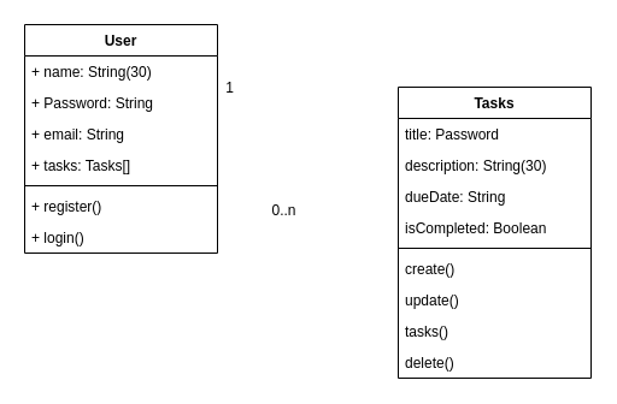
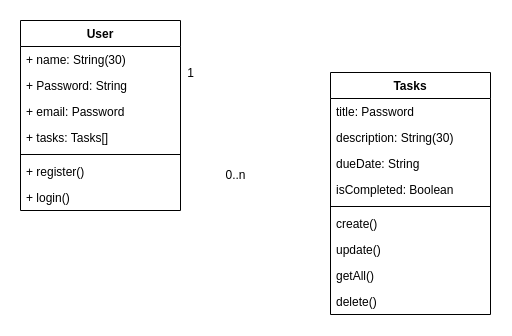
  <mxCell id="0" />
  <mxCell id="1" parent="0" />
  <mxCell id="2" value="User" style="swimlane;fontStyle=1;align=center;verticalAlign=top;childLayout=stackLayout;horizontal=1;startSize=26;horizontalStack=0;resizeParent=1;resizeParentMax=0;resizeLast=0;collapsible=1;marginBottom=0;whiteSpace=wrap;html=1;" vertex="1" parent="1"><mxGeometry x="20" y="20" width="160" height="190" as="geometry" /></mxCell>
  <mxCell id="3" value="+ name: String(30)" style="text;strokeColor=none;fillColor=none;align=left;verticalAlign=top;spacingLeft=4;spacingRight=4;overflow=hidden;rotatable=0;points=[[0,0.5],[1,0.5]];portConstraint=eastwest;whiteSpace=wrap;html=1;" vertex="1" parent="2"><mxGeometry y="26" width="160" height="26" as="geometry" /></mxCell>
  <mxCell id="4" value="+ Password: String" style="text;strokeColor=none;fillColor=none;align=left;verticalAlign=top;spacingLeft=4;spacingRight=4;overflow=hidden;rotatable=0;points=[[0,0.5],[1,0.5]];portConstraint=eastwest;whiteSpace=wrap;html=1;" vertex="1" parent="2"><mxGeometry y="52" width="160" height="26" as="geometry" /></mxCell>
- <mxCell id="5" value="+ email: String" style="text;strokeColor=none;fillColor=none;align=left;verticalAlign=top;spacingLeft=4;spacingRight=4;overflow=hidden;rotatable=0;points=[[0,0.5],[1,0.5]];portConstraint=eastwest;whiteSpace=wrap;html=1;" vertex="1" parent="2"><mxGeometry y="78" width="160" height="26" as="geometry" /></mxCell>
+ <mxCell id="5" value="+ email: Password" style="text;strokeColor=none;fillColor=none;align=left;verticalAlign=top;spacingLeft=4;spacingRight=4;overflow=hidden;rotatable=0;points=[[0,0.5],[1,0.5]];portConstraint=eastwest;whiteSpace=wrap;html=1;" vertex="1" parent="2"><mxGeometry y="78" width="160" height="26" as="geometry" /></mxCell>
  <mxCell id="6" value="+ tasks: Tasks[]" style="text;strokeColor=none;fillColor=none;align=left;verticalAlign=top;spacingLeft=4;spacingRight=4;overflow=hidden;rotatable=0;points=[[0,0.5],[1,0.5]];portConstraint=eastwest;whiteSpace=wrap;html=1;" vertex="1" parent="2"><mxGeometry y="104" width="160" height="26" as="geometry" /></mxCell>
  <mxCell id="7" value="" style="line;strokeWidth=1;fillColor=none;align=left;verticalAlign=middle;spacingTop=-1;spacingLeft=3;spacingRight=3;rotatable=0;labelPosition=right;points=[];portConstraint=eastwest;strokeColor=inherit;" vertex="1" parent="2"><mxGeometry y="130" width="160" height="8" as="geometry" /></mxCell>
  <mxCell id="8" value="+ register()" style="text;strokeColor=none;fillColor=none;align=left;verticalAlign=top;spacingLeft=4;spacingRight=4;overflow=hidden;rotatable=0;points=[[0,0.5],[1,0.5]];portConstraint=eastwest;whiteSpace=wrap;html=1;" vertex="1" parent="2"><mxGeometry y="138" width="160" height="26" as="geometry" /></mxCell>
  <mxCell id="9" value="+ login()" style="text;strokeColor=none;fillColor=none;align=left;verticalAlign=top;spacingLeft=4;spacingRight=4;overflow=hidden;rotatable=0;points=[[0,0.5],[1,0.5]];portConstraint=eastwest;whiteSpace=wrap;html=1;" vertex="1" parent="2"><mxGeometry y="164" width="160" height="26" as="geometry" /></mxCell>
  <mxCell id="10" value="Tasks" style="swimlane;fontStyle=1;align=center;verticalAlign=top;childLayout=stackLayout;horizontal=1;startSize=26;horizontalStack=0;resizeParent=1;resizeParentMax=0;resizeLast=0;collapsible=1;marginBottom=0;whiteSpace=wrap;html=1;" vertex="1" parent="1"><mxGeometry x="330" y="72" width="160" height="242" as="geometry" /></mxCell>
  <mxCell id="11" value="title: Password" style="text;strokeColor=none;fillColor=none;align=left;verticalAlign=top;spacingLeft=4;spacingRight=4;overflow=hidden;rotatable=0;points=[[0,0.5],[1,0.5]];portConstraint=eastwest;whiteSpace=wrap;html=1;" vertex="1" parent="10"><mxGeometry y="26" width="160" height="26" as="geometry" /></mxCell>
  <mxCell id="12" value="description: String(30)" style="text;strokeColor=none;fillColor=none;align=left;verticalAlign=top;spacingLeft=4;spacingRight=4;overflow=hidden;rotatable=0;points=[[0,0.5],[1,0.5]];portConstraint=eastwest;whiteSpace=wrap;html=1;" vertex="1" parent="10"><mxGeometry y="52" width="160" height="26" as="geometry" /></mxCell>
  <mxCell id="13" value="dueDate: String" style="text;strokeColor=none;fillColor=none;align=left;verticalAlign=top;spacingLeft=4;spacingRight=4;overflow=hidden;rotatable=0;points=[[0,0.5],[1,0.5]];portConstraint=eastwest;whiteSpace=wrap;html=1;" vertex="1" parent="10"><mxGeometry y="78" width="160" height="26" as="geometry" /></mxCell>
  <mxCell id="14" value="isCompleted: Boolean" style="text;strokeColor=none;fillColor=none;align=left;verticalAlign=top;spacingLeft=4;spacingRight=4;overflow=hidden;rotatable=0;points=[[0,0.5],[1,0.5]];portConstraint=eastwest;whiteSpace=wrap;html=1;" vertex="1" parent="10"><mxGeometry y="104" width="160" height="26" as="geometry" /></mxCell>
  <mxCell id="15" value="" style="line;strokeWidth=1;fillColor=none;align=left;verticalAlign=middle;spacingTop=-1;spacingLeft=3;spacingRight=3;rotatable=0;labelPosition=right;points=[];portConstraint=eastwest;strokeColor=inherit;" vertex="1" parent="10"><mxGeometry y="130" width="160" height="8" as="geometry" /></mxCell>
  <mxCell id="16" value="create()" style="text;strokeColor=none;fillColor=none;align=left;verticalAlign=top;spacingLeft=4;spacingRight=4;overflow=hidden;rotatable=0;points=[[0,0.5],[1,0.5]];portConstraint=eastwest;whiteSpace=wrap;html=1;" vertex="1" parent="10"><mxGeometry y="138" width="160" height="26" as="geometry" /></mxCell>
  <mxCell id="17" value="update()" style="text;strokeColor=none;fillColor=none;align=left;verticalAlign=top;spacingLeft=4;spacingRight=4;overflow=hidden;rotatable=0;points=[[0,0.5],[1,0.5]];portConstraint=eastwest;whiteSpace=wrap;html=1;" vertex="1" parent="10"><mxGeometry y="164" width="160" height="26" as="geometry" /></mxCell>
- <mxCell id="18" value="tasks()" style="text;strokeColor=none;fillColor=none;align=left;verticalAlign=top;spacingLeft=4;spacingRight=4;overflow=hidden;rotatable=0;points=[[0,0.5],[1,0.5]];portConstraint=eastwest;whiteSpace=wrap;html=1;" vertex="1" parent="10"><mxGeometry y="190" width="160" height="26" as="geometry" /></mxCell>
+ <mxCell id="18" value="getAll()" style="text;strokeColor=none;fillColor=none;align=left;verticalAlign=top;spacingLeft=4;spacingRight=4;overflow=hidden;rotatable=0;points=[[0,0.5],[1,0.5]];portConstraint=eastwest;whiteSpace=wrap;html=1;" vertex="1" parent="10"><mxGeometry y="190" width="160" height="26" as="geometry" /></mxCell>
  <mxCell id="19" value="delete()" style="text;strokeColor=none;fillColor=none;align=left;verticalAlign=top;spacingLeft=4;spacingRight=4;overflow=hidden;rotatable=0;points=[[0,0.5],[1,0.5]];portConstraint=eastwest;whiteSpace=wrap;html=1;" vertex="1" parent="10"><mxGeometry y="216" width="160" height="26" as="geometry" /></mxCell>
  <mxCell id="20" value="1" style="text;html=1;align=center;verticalAlign=middle;resizable=0;points=[];autosize=1;strokeColor=none;fillColor=none;" vertex="1" parent="1"><mxGeometry x="175" y="58" width="30" height="30" as="geometry" /></mxCell>
  <mxCell id="21" value="0..n" style="text;html=1;align=center;verticalAlign=middle;resizable=0;points=[];autosize=1;strokeColor=none;fillColor=none;" vertex="1" parent="1"><mxGeometry x="215" y="160" width="40" height="30" as="geometry" /></mxCell>
